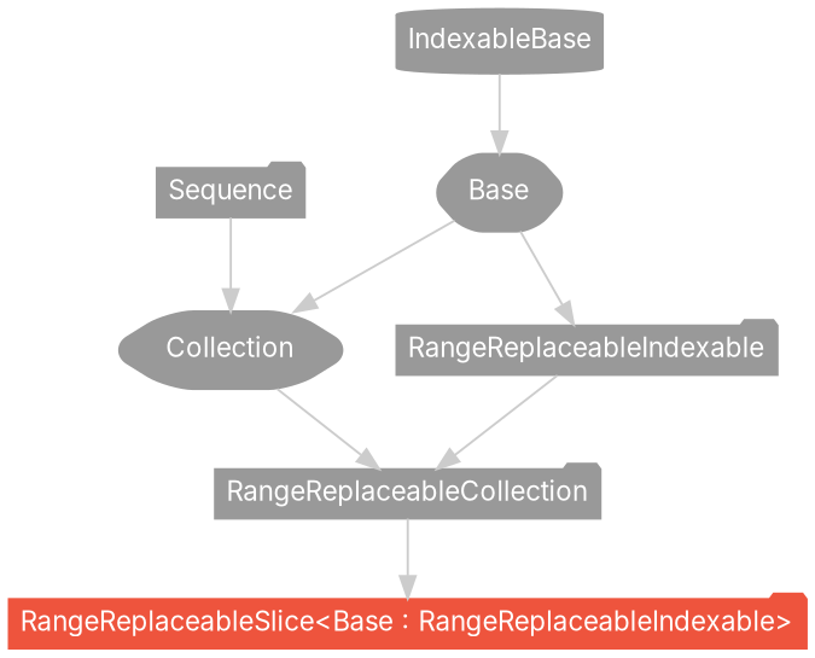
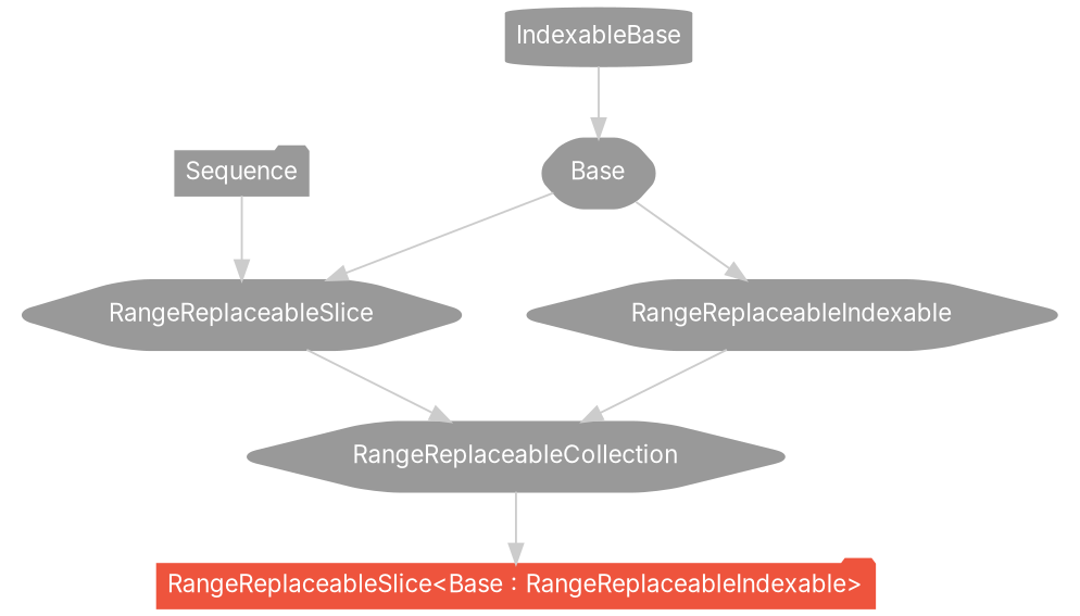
  strict digraph {
    fontname=Inter
    node [color="#999999" fillcolor="#999999" fontcolor=white fontname=Inter fontsize=12 margin="0.07,0.05" shape=folder style="filled,rounded"]
    edge [color="#cccccc" fontname=Inter]
    "RangeReplaceableSlice<Base : RangeReplaceableIndexable>" [color="#ee543d" fillcolor="#ee543d" height=0.3 style=filled]
-   Collection [height=0.3 shape=hexagon]
-   RangeReplaceableCollection [height=0.3]
+   Collection [height=0.3 shape=hexagon label=RangeReplaceableSlice]
+   RangeReplaceableCollection [height=0.3 shape=hexagon]
    n4 [height=0.3 label=Base shape=hexagon]
-   RangeReplaceableIndexable [height=0.3]
+   RangeReplaceableIndexable [height=0.3 shape=hexagon]
    IndexableBase [height=0.3 shape=cylinder]
    Sequence [height=0.3]
    subgraph sub_1 {
      rank=max
      "RangeReplaceableSlice<Base : RangeReplaceableIndexable>"
    }
    Collection -> RangeReplaceableCollection
    RangeReplaceableCollection -> "RangeReplaceableSlice<Base : RangeReplaceableIndexable>"
    n4 -> Collection
    n4 -> RangeReplaceableIndexable
    RangeReplaceableIndexable -> RangeReplaceableCollection
    IndexableBase -> n4
    Sequence -> Collection
  }
